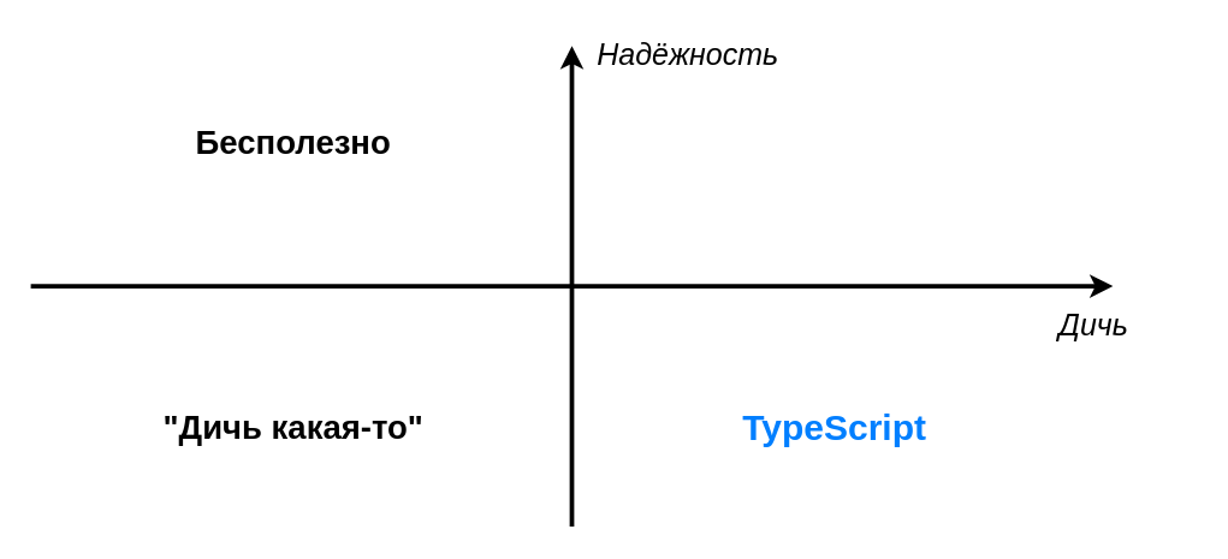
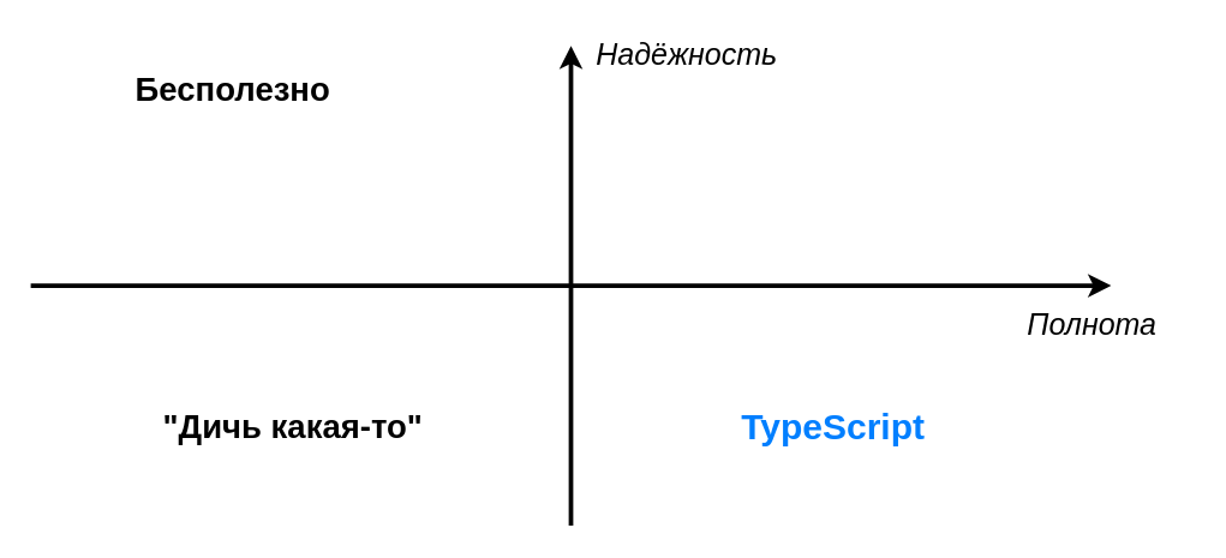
  <mxCell id="0" />
  <mxCell id="1" parent="0" />
  <mxCell id="2" value="" style="endArrow=classic;html=1;strokeWidth=3;" edge="1" parent="1"><mxGeometry width="50" height="50" relative="1" as="geometry"><mxPoint x="20" y="190" as="sourcePoint" /><mxPoint x="740" y="190" as="targetPoint" /></mxGeometry></mxCell>
  <mxCell id="3" value="" style="endArrow=classic;html=1;strokeWidth=3;" edge="1" parent="1"><mxGeometry width="50" height="50" relative="1" as="geometry"><mxPoint x="380" y="350" as="sourcePoint" /><mxPoint x="380" y="30" as="targetPoint" /></mxGeometry></mxCell>
  <mxCell id="4" value="Надёжность" style="text;html=1;align=center;verticalAlign=middle;whiteSpace=wrap;rounded=0;fontStyle=2;fontSize=20;" vertex="1" parent="1"><mxGeometry x="390" y="20" width="135" height="30" as="geometry" /></mxCell>
- <mxCell id="5" value="Дичь" style="text;html=1;align=center;verticalAlign=middle;whiteSpace=wrap;rounded=0;fontStyle=2;fontSize=20;" vertex="1" parent="1"><mxGeometry x="660" y="200" width="135" height="30" as="geometry" /></mxCell>
- <mxCell id="6" value="Бесполезно" style="text;html=1;align=center;verticalAlign=middle;whiteSpace=wrap;rounded=0;fontSize=22;fontStyle=1" vertex="1" parent="1"><mxGeometry x="90" y="80" width="210" height="30" as="geometry" /></mxCell>
+ <mxCell id="5" value="Полнота" style="text;html=1;align=center;verticalAlign=middle;whiteSpace=wrap;rounded=0;fontStyle=2;fontSize=20;" vertex="1" parent="1"><mxGeometry x="660" y="200" width="135" height="30" as="geometry" /></mxCell>
+ <mxCell id="6" value="Бесполезно" style="text;html=1;align=center;verticalAlign=middle;whiteSpace=wrap;rounded=0;fontSize=22;fontStyle=1" vertex="1" parent="1"><mxGeometry x="50" y="45" width="210" height="30" as="geometry" /></mxCell>
  <mxCell id="7" value="&quot;Дичь какая-то&quot;" style="text;html=1;align=center;verticalAlign=middle;whiteSpace=wrap;rounded=0;fontSize=22;fontStyle=1" vertex="1" parent="1"><mxGeometry x="90" y="270" width="210" height="30" as="geometry" /></mxCell>
  <mxCell id="8" value="TypeScript" style="text;html=1;align=center;verticalAlign=middle;whiteSpace=wrap;rounded=0;fontSize=24;fontStyle=1;fontColor=#007FFF;" vertex="1" parent="1"><mxGeometry x="450" y="270" width="210" height="30" as="geometry" /></mxCell>
